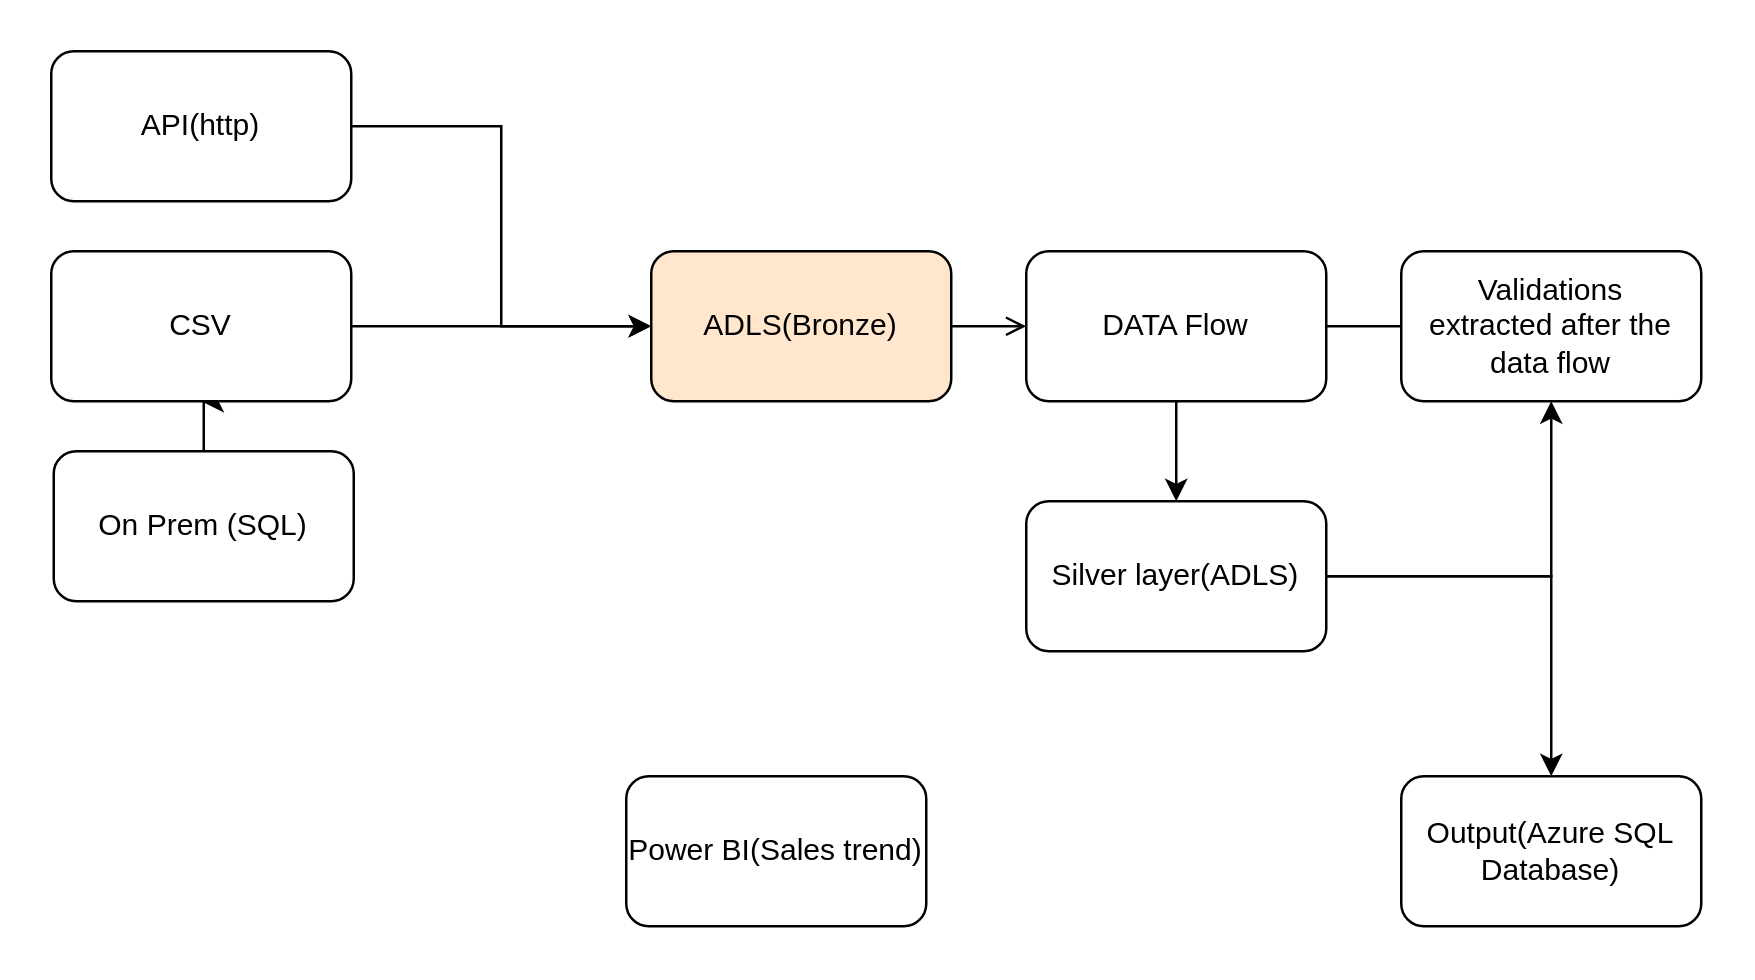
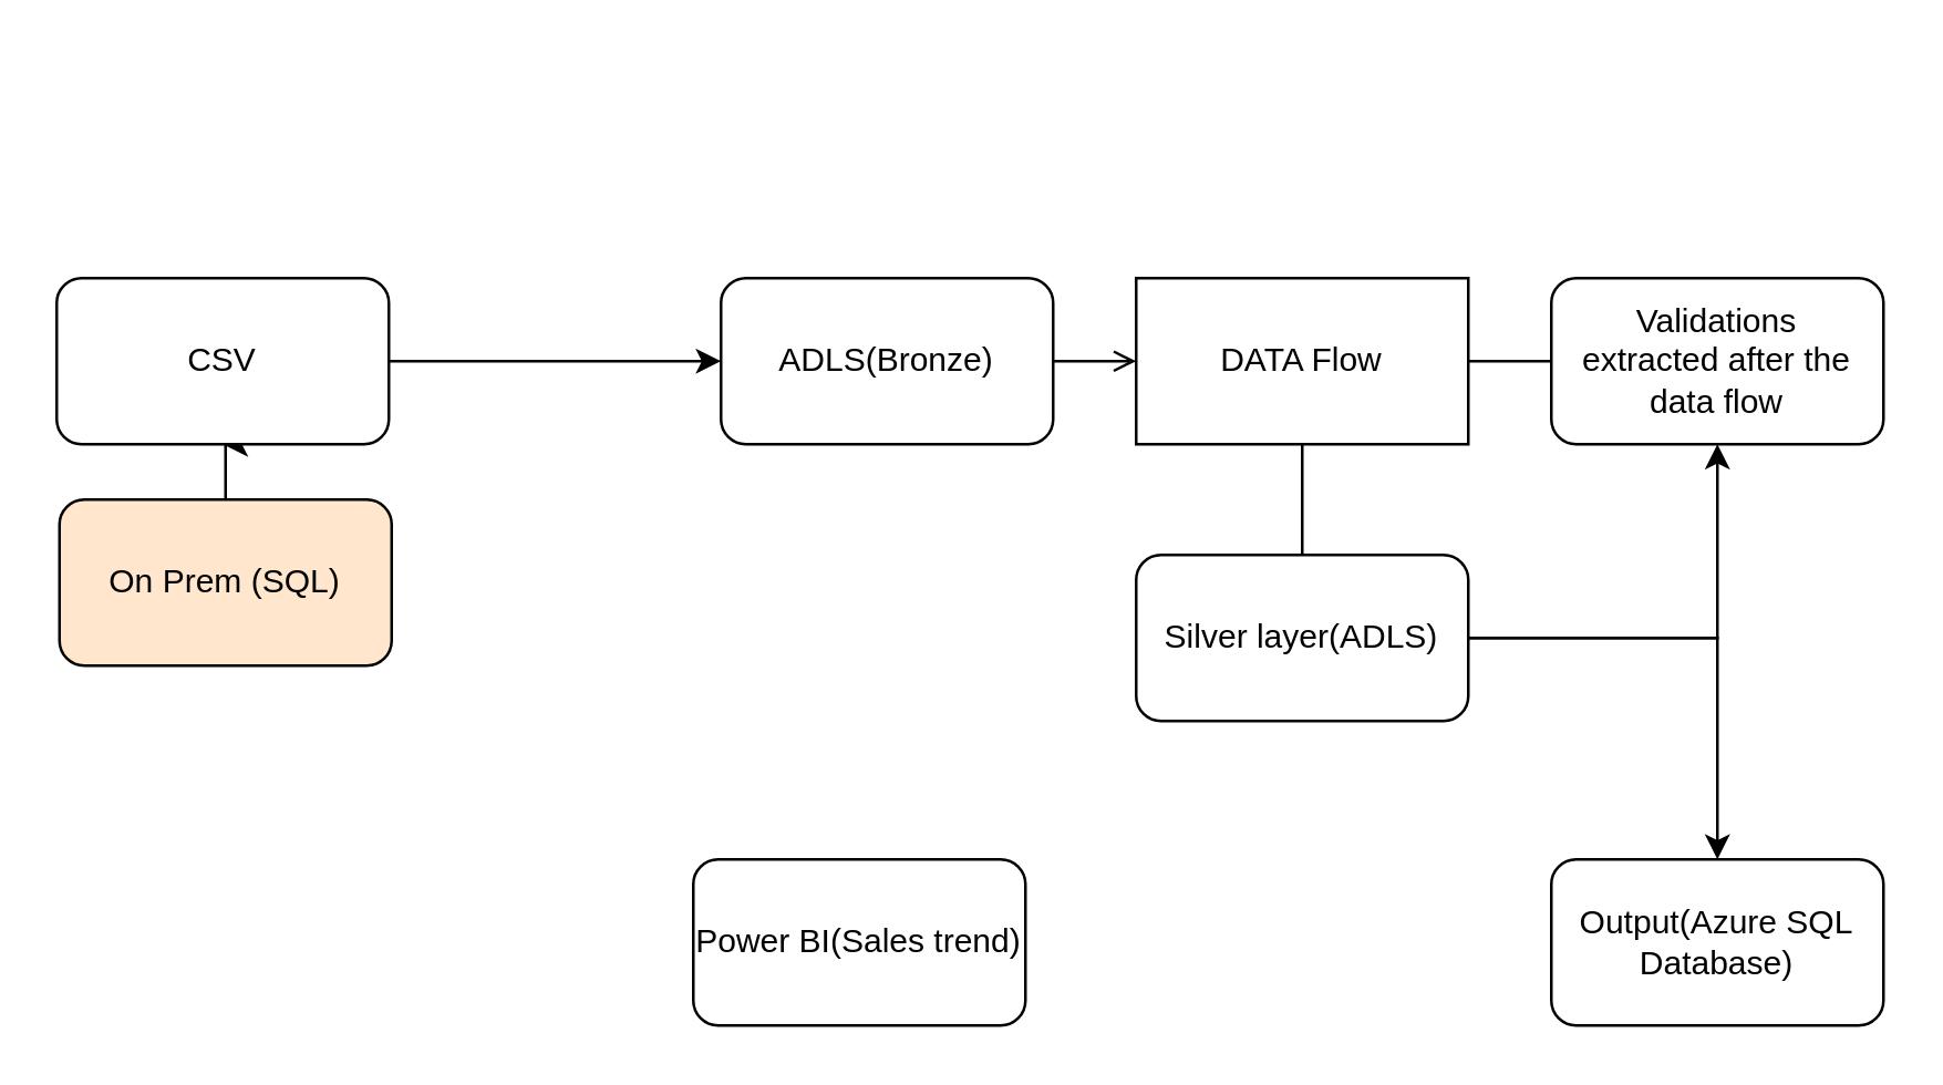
  <mxCell id="0" />
  <mxCell id="1" parent="0" />
- <mxCell id="2" style="edgeStyle=orthogonalEdgeStyle;rounded=0;orthogonalLoop=1;jettySize=auto;html=1;entryX=0;entryY=0.5;entryDx=0;entryDy=0;" edge="1" parent="1" source="3" target="9"><mxGeometry relative="1" as="geometry" /></mxCell>
- <mxCell id="3" value="&lt;div&gt;API(http)&lt;/div&gt;" style="rounded=1;whiteSpace=wrap;html=1;" vertex="1" parent="1"><mxGeometry x="20" y="20" width="120" height="60" as="geometry" /></mxCell>
  <mxCell id="4" style="edgeStyle=orthogonalEdgeStyle;rounded=0;orthogonalLoop=1;jettySize=auto;html=1;" edge="1" parent="1" source="5" target="7"><mxGeometry relative="1" as="geometry" /></mxCell>
- <mxCell id="5" value="On Prem (SQL)" style="rounded=1;whiteSpace=wrap;html=1;" vertex="1" parent="1"><mxGeometry x="21" y="180" width="120" height="60" as="geometry" /></mxCell>
+ <mxCell id="5" value="On Prem (SQL)" style="rounded=1;whiteSpace=wrap;html=1;fillColor=#ffe6cc;" vertex="1" parent="1"><mxGeometry x="21" y="180" width="120" height="60" as="geometry" /></mxCell>
  <mxCell id="6" style="edgeStyle=orthogonalEdgeStyle;rounded=0;orthogonalLoop=1;jettySize=auto;html=1;" edge="1" parent="1" source="7"><mxGeometry relative="1" as="geometry"><mxPoint x="260" y="130" as="targetPoint" /></mxGeometry></mxCell>
  <mxCell id="7" value="CSV" style="rounded=1;whiteSpace=wrap;html=1;" vertex="1" parent="1"><mxGeometry x="20" y="100" width="120" height="60" as="geometry" /></mxCell>
  <mxCell id="8" style="edgeStyle=orthogonalEdgeStyle;rounded=0;orthogonalLoop=1;jettySize=auto;html=1;endArrow=open;" edge="1" parent="1" source="9" target="12"><mxGeometry relative="1" as="geometry" /></mxCell>
- <mxCell id="9" value="ADLS(Bronze)" style="rounded=1;whiteSpace=wrap;html=1;fillColor=#ffe6cc;" vertex="1" parent="1"><mxGeometry x="260" y="100" width="120" height="60" as="geometry" /></mxCell>
- <mxCell id="10" style="edgeStyle=orthogonalEdgeStyle;rounded=0;orthogonalLoop=1;jettySize=auto;html=1;entryX=0.5;entryY=0;entryDx=0;entryDy=0;" edge="1" parent="1" source="12" target="15"><mxGeometry relative="1" as="geometry" /></mxCell>
+ <mxCell id="9" value="ADLS(Bronze)" style="rounded=1;whiteSpace=wrap;html=1;" vertex="1" parent="1"><mxGeometry x="260" y="100" width="120" height="60" as="geometry" /></mxCell>
+ <mxCell id="10" style="edgeStyle=orthogonalEdgeStyle;rounded=0;orthogonalLoop=1;jettySize=auto;html=1;entryX=0.5;entryY=0;entryDx=0;entryDy=0;endArrow=none;" edge="1" parent="1" source="12" target="15"><mxGeometry relative="1" as="geometry" /></mxCell>
  <mxCell id="11" value="" style="edgeStyle=orthogonalEdgeStyle;rounded=0;orthogonalLoop=1;jettySize=auto;html=1;endArrow=none;" edge="1" parent="1" source="12" target="18"><mxGeometry relative="1" as="geometry" /></mxCell>
- <mxCell id="12" value="DATA Flow" style="rounded=1;whiteSpace=wrap;html=1;" vertex="1" parent="1"><mxGeometry x="410" y="100" width="120" height="60" as="geometry" /></mxCell>
+ <mxCell id="12" value="DATA Flow" style="whiteSpace=wrap;html=1;rounded=0;" vertex="1" parent="1"><mxGeometry x="410" y="100" width="120" height="60" as="geometry" /></mxCell>
  <mxCell id="13" value="" style="edgeStyle=orthogonalEdgeStyle;rounded=0;orthogonalLoop=1;jettySize=auto;html=1;" edge="1" parent="1" source="15" target="16"><mxGeometry relative="1" as="geometry" /></mxCell>
  <mxCell id="14" value="" style="edgeStyle=orthogonalEdgeStyle;rounded=0;orthogonalLoop=1;jettySize=auto;html=1;" edge="1" parent="1" source="15" target="18"><mxGeometry relative="1" as="geometry" /></mxCell>
  <mxCell id="15" value="Silver layer(ADLS)" style="rounded=1;whiteSpace=wrap;html=1;" vertex="1" parent="1"><mxGeometry x="410" y="200" width="120" height="60" as="geometry" /></mxCell>
  <mxCell id="16" value="Output(Azure SQL Database)" style="whiteSpace=wrap;html=1;rounded=1;" vertex="1" parent="1"><mxGeometry x="560" y="310" width="120" height="60" as="geometry" /></mxCell>
  <mxCell id="17" value="Power BI(Sales trend)" style="whiteSpace=wrap;html=1;rounded=1;" vertex="1" parent="1"><mxGeometry x="250" y="310" width="120" height="60" as="geometry" /></mxCell>
  <mxCell id="18" value="Validations&lt;br&gt;extracted after the data flow" style="whiteSpace=wrap;html=1;rounded=1;" vertex="1" parent="1"><mxGeometry x="560" y="100" width="120" height="60" as="geometry" /></mxCell>
